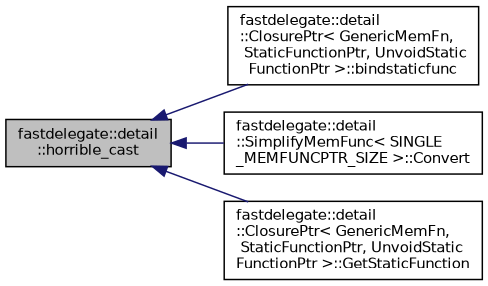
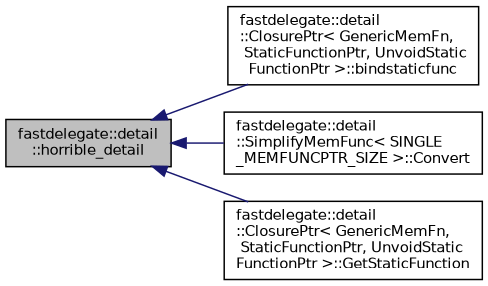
  digraph {
    rankdir=LR
    node [color=black fillcolor=white fontname=Helvetica fontsize=10 shape=record style=filled]
    edge [color=midnightblue dir=back fontname=Helvetica fontsize=10 labelfontname=Helvetica labelfontsize=10 style=solid]
-   n1 [fillcolor=grey75 fontcolor=black height=0.2 label="fastdelegate::detail\l::horrible_cast" width=0.4]
+   n1 [fillcolor=grey75 fontcolor=black height=0.2 label="fastdelegate::detail\l::horrible_detail" width=0.4]
    n2 [height=0.2 label="fastdelegate::detail\l::ClosurePtr\< GenericMemFn,\l StaticFunctionPtr, UnvoidStatic\lFunctionPtr \>::bindstaticfunc" width=0.4]
    n3 [height=0.2 label="fastdelegate::detail\l::SimplifyMemFunc\< SINGLE\l_MEMFUNCPTR_SIZE \>::Convert" width=0.4]
    n4 [height=0.2 label="fastdelegate::detail\l::ClosurePtr\< GenericMemFn,\l StaticFunctionPtr, UnvoidStatic\lFunctionPtr \>::GetStaticFunction" width=0.4]
    n1 -> n2
    n1 -> n3
    n1 -> n4
  }
